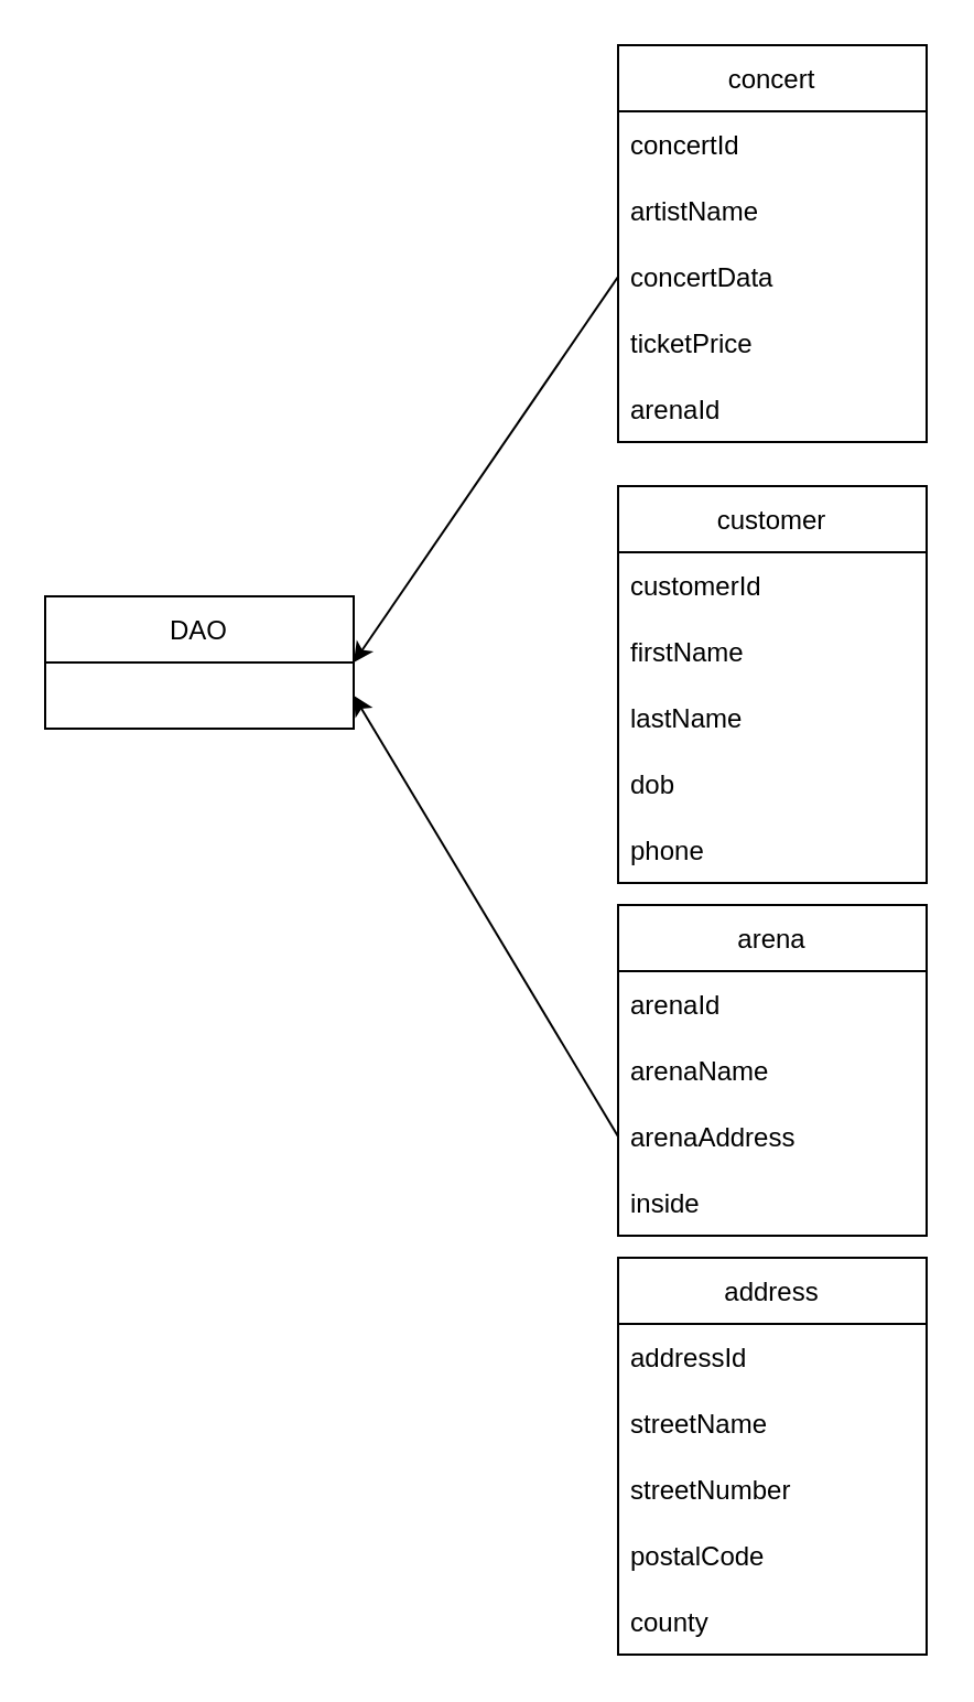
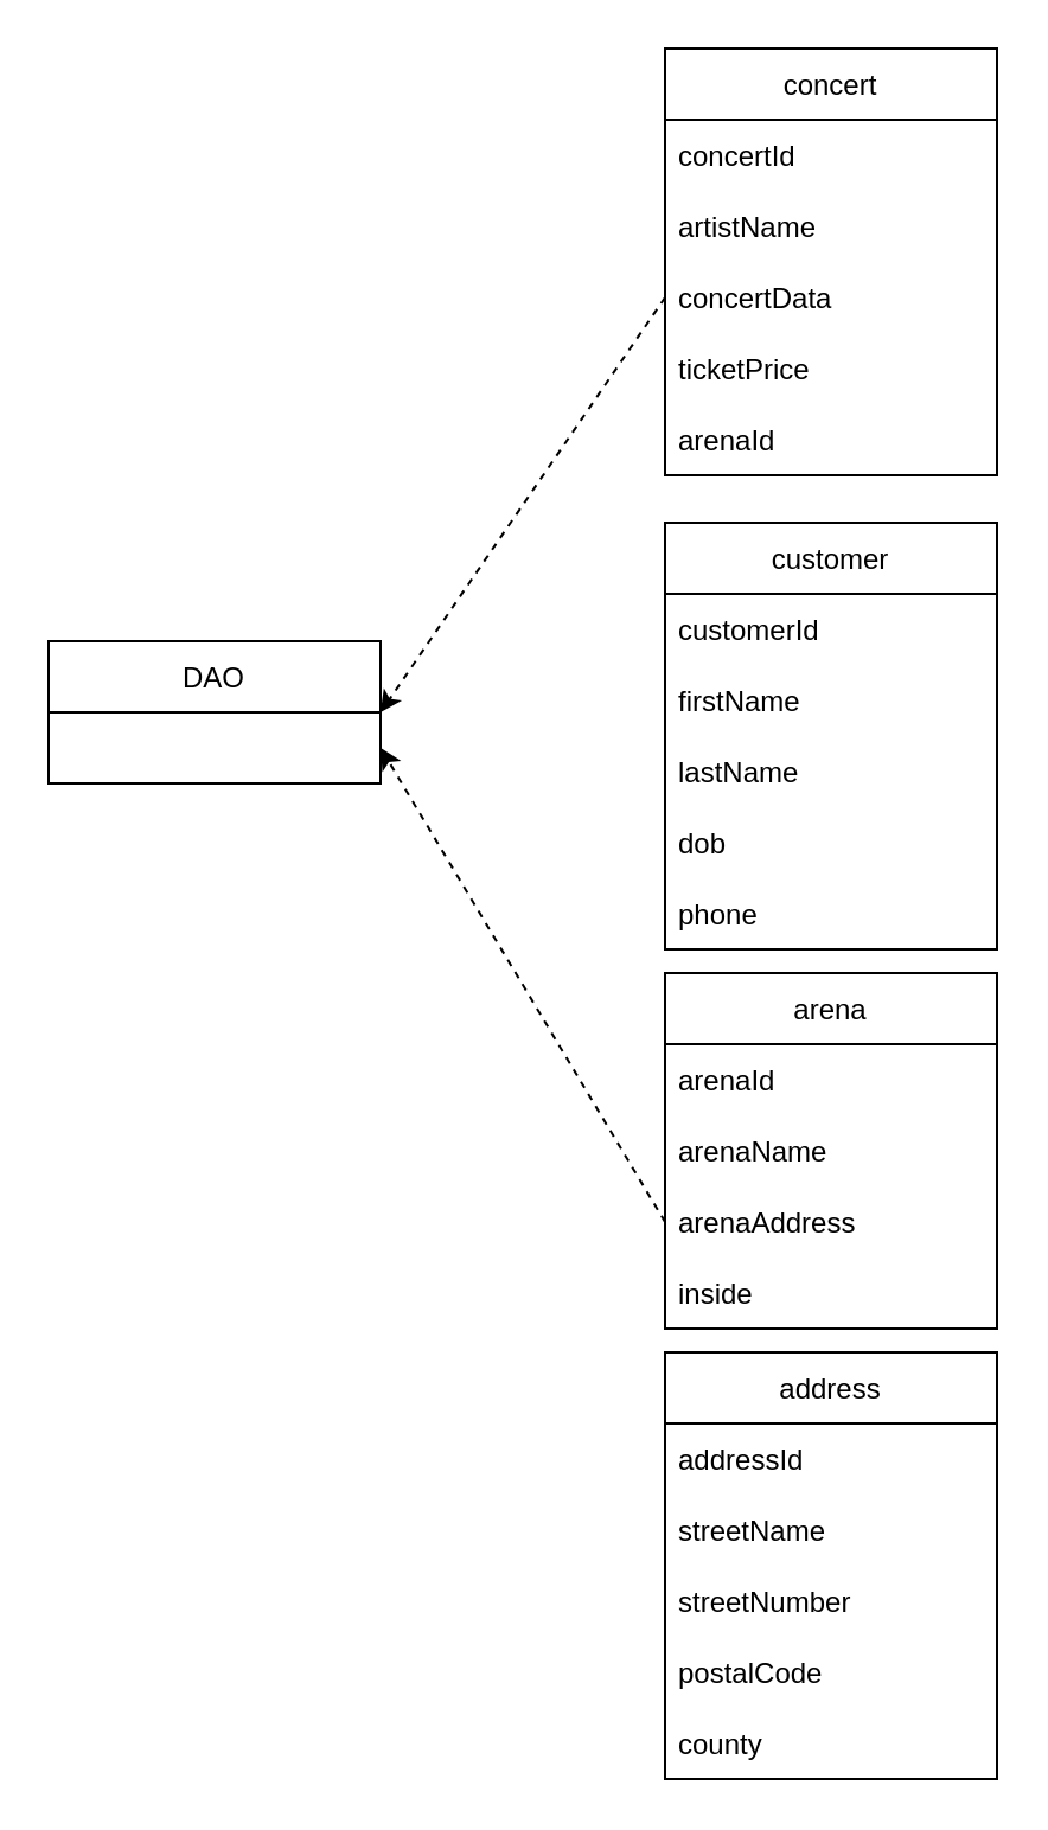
  <mxCell id="0" />
  <mxCell id="1" parent="0" />
  <mxCell id="2" value="customer" style="swimlane;fontStyle=0;childLayout=stackLayout;horizontal=1;startSize=30;horizontalStack=0;resizeParent=1;resizeParentMax=0;resizeLast=0;collapsible=1;marginBottom=0;" vertex="1" parent="1"><mxGeometry x="280" y="220" width="140" height="180" as="geometry" /></mxCell>
  <mxCell id="3" value="customerId" style="text;strokeColor=none;fillColor=none;align=left;verticalAlign=middle;spacingLeft=4;spacingRight=4;overflow=hidden;points=[[0,0.5],[1,0.5]];portConstraint=eastwest;rotatable=0;" vertex="1" parent="2"><mxGeometry y="30" width="140" height="30" as="geometry" /></mxCell>
  <mxCell id="4" value="firstName  " style="text;strokeColor=none;fillColor=none;align=left;verticalAlign=middle;spacingLeft=4;spacingRight=4;overflow=hidden;points=[[0,0.5],[1,0.5]];portConstraint=eastwest;rotatable=0;" vertex="1" parent="2"><mxGeometry y="60" width="140" height="30" as="geometry" /></mxCell>
  <mxCell id="5" value="lastName" style="text;strokeColor=none;fillColor=none;align=left;verticalAlign=middle;spacingLeft=4;spacingRight=4;overflow=hidden;points=[[0,0.5],[1,0.5]];portConstraint=eastwest;rotatable=0;" vertex="1" parent="2"><mxGeometry y="90" width="140" height="30" as="geometry" /></mxCell>
  <mxCell id="6" value="dob" style="text;strokeColor=none;fillColor=none;align=left;verticalAlign=middle;spacingLeft=4;spacingRight=4;overflow=hidden;points=[[0,0.5],[1,0.5]];portConstraint=eastwest;rotatable=0;" vertex="1" parent="2"><mxGeometry y="120" width="140" height="30" as="geometry" /></mxCell>
  <mxCell id="7" value="phone" style="text;strokeColor=none;fillColor=none;align=left;verticalAlign=middle;spacingLeft=4;spacingRight=4;overflow=hidden;points=[[0,0.5],[1,0.5]];portConstraint=eastwest;rotatable=0;" vertex="1" parent="2"><mxGeometry y="150" width="140" height="30" as="geometry" /></mxCell>
  <mxCell id="8" value="concert" style="swimlane;fontStyle=0;childLayout=stackLayout;horizontal=1;startSize=30;horizontalStack=0;resizeParent=1;resizeParentMax=0;resizeLast=0;collapsible=1;marginBottom=0;" vertex="1" parent="1"><mxGeometry x="280" y="20" width="140" height="180" as="geometry" /></mxCell>
  <mxCell id="9" value="concertId" style="text;strokeColor=none;fillColor=none;align=left;verticalAlign=middle;spacingLeft=4;spacingRight=4;overflow=hidden;points=[[0,0.5],[1,0.5]];portConstraint=eastwest;rotatable=0;" vertex="1" parent="8"><mxGeometry y="30" width="140" height="30" as="geometry" /></mxCell>
  <mxCell id="10" value="artistName" style="text;strokeColor=none;fillColor=none;align=left;verticalAlign=middle;spacingLeft=4;spacingRight=4;overflow=hidden;points=[[0,0.5],[1,0.5]];portConstraint=eastwest;rotatable=0;" vertex="1" parent="8"><mxGeometry y="60" width="140" height="30" as="geometry" /></mxCell>
  <mxCell id="11" value="concertData" style="text;strokeColor=none;fillColor=none;align=left;verticalAlign=middle;spacingLeft=4;spacingRight=4;overflow=hidden;points=[[0,0.5],[1,0.5]];portConstraint=eastwest;rotatable=0;" vertex="1" parent="8"><mxGeometry y="90" width="140" height="30" as="geometry" /></mxCell>
  <mxCell id="12" value="ticketPrice" style="text;strokeColor=none;fillColor=none;align=left;verticalAlign=middle;spacingLeft=4;spacingRight=4;overflow=hidden;points=[[0,0.5],[1,0.5]];portConstraint=eastwest;rotatable=0;" vertex="1" parent="8"><mxGeometry y="120" width="140" height="30" as="geometry" /></mxCell>
  <mxCell id="13" value="arenaId" style="text;strokeColor=none;fillColor=none;align=left;verticalAlign=middle;spacingLeft=4;spacingRight=4;overflow=hidden;points=[[0,0.5],[1,0.5]];portConstraint=eastwest;rotatable=0;" vertex="1" parent="8"><mxGeometry y="150" width="140" height="30" as="geometry" /></mxCell>
  <mxCell id="14" value="arena" style="swimlane;fontStyle=0;childLayout=stackLayout;horizontal=1;startSize=30;horizontalStack=0;resizeParent=1;resizeParentMax=0;resizeLast=0;collapsible=1;marginBottom=0;" vertex="1" parent="1"><mxGeometry x="280" y="410" width="140" height="150" as="geometry" /></mxCell>
  <mxCell id="15" value="arenaId" style="text;strokeColor=none;fillColor=none;align=left;verticalAlign=middle;spacingLeft=4;spacingRight=4;overflow=hidden;points=[[0,0.5],[1,0.5]];portConstraint=eastwest;rotatable=0;" vertex="1" parent="14"><mxGeometry y="30" width="140" height="30" as="geometry" /></mxCell>
  <mxCell id="16" value="arenaName" style="text;strokeColor=none;fillColor=none;align=left;verticalAlign=middle;spacingLeft=4;spacingRight=4;overflow=hidden;points=[[0,0.5],[1,0.5]];portConstraint=eastwest;rotatable=0;" vertex="1" parent="14"><mxGeometry y="60" width="140" height="30" as="geometry" /></mxCell>
  <mxCell id="17" value="arenaAddress" style="text;strokeColor=none;fillColor=none;align=left;verticalAlign=middle;spacingLeft=4;spacingRight=4;overflow=hidden;points=[[0,0.5],[1,0.5]];portConstraint=eastwest;rotatable=0;" vertex="1" parent="14"><mxGeometry y="90" width="140" height="30" as="geometry" /></mxCell>
  <mxCell id="18" value="inside" style="text;strokeColor=none;fillColor=none;align=left;verticalAlign=middle;spacingLeft=4;spacingRight=4;overflow=hidden;points=[[0,0.5],[1,0.5]];portConstraint=eastwest;rotatable=0;" vertex="1" parent="14"><mxGeometry y="120" width="140" height="30" as="geometry" /></mxCell>
  <mxCell id="19" value="address" style="swimlane;fontStyle=0;childLayout=stackLayout;horizontal=1;startSize=30;horizontalStack=0;resizeParent=1;resizeParentMax=0;resizeLast=0;collapsible=1;marginBottom=0;" vertex="1" parent="1"><mxGeometry x="280" y="570" width="140" height="180" as="geometry" /></mxCell>
  <mxCell id="20" value="addressId" style="text;strokeColor=none;fillColor=none;align=left;verticalAlign=middle;spacingLeft=4;spacingRight=4;overflow=hidden;points=[[0,0.5],[1,0.5]];portConstraint=eastwest;rotatable=0;" vertex="1" parent="19"><mxGeometry y="30" width="140" height="30" as="geometry" /></mxCell>
  <mxCell id="21" value="streetName" style="text;strokeColor=none;fillColor=none;align=left;verticalAlign=middle;spacingLeft=4;spacingRight=4;overflow=hidden;points=[[0,0.5],[1,0.5]];portConstraint=eastwest;rotatable=0;" vertex="1" parent="19"><mxGeometry y="60" width="140" height="30" as="geometry" /></mxCell>
  <mxCell id="22" value="streetNumber" style="text;strokeColor=none;fillColor=none;align=left;verticalAlign=middle;spacingLeft=4;spacingRight=4;overflow=hidden;points=[[0,0.5],[1,0.5]];portConstraint=eastwest;rotatable=0;" vertex="1" parent="19"><mxGeometry y="90" width="140" height="30" as="geometry" /></mxCell>
  <mxCell id="23" value="postalCode" style="text;strokeColor=none;fillColor=none;align=left;verticalAlign=middle;spacingLeft=4;spacingRight=4;overflow=hidden;points=[[0,0.5],[1,0.5]];portConstraint=eastwest;rotatable=0;" vertex="1" parent="19"><mxGeometry y="120" width="140" height="30" as="geometry" /></mxCell>
  <mxCell id="24" value="county" style="text;strokeColor=none;fillColor=none;align=left;verticalAlign=middle;spacingLeft=4;spacingRight=4;overflow=hidden;points=[[0,0.5],[1,0.5]];portConstraint=eastwest;rotatable=0;" vertex="1" parent="19"><mxGeometry y="150" width="140" height="30" as="geometry" /></mxCell>
  <mxCell id="25" value="DAO" style="swimlane;fontStyle=0;childLayout=stackLayout;horizontal=1;startSize=30;horizontalStack=0;resizeParent=1;resizeParentMax=0;resizeLast=0;collapsible=1;marginBottom=0;" vertex="1" parent="1"><mxGeometry x="20" y="270" width="140" height="60" as="geometry" /></mxCell>
- <mxCell id="26" value="" style="endArrow=classic;html=1;rounded=0;exitX=0;exitY=0.5;exitDx=0;exitDy=0;entryX=1;entryY=0.5;entryDx=0;entryDy=0;" edge="1" parent="1" source="11" target="25"><mxGeometry width="50" height="50" relative="1" as="geometry"><mxPoint x="300" y="390" as="sourcePoint" /><mxPoint x="350" y="340" as="targetPoint" /></mxGeometry></mxCell>
- <mxCell id="27" value="" style="endArrow=classic;html=1;rounded=0;exitX=0;exitY=0.5;exitDx=0;exitDy=0;entryX=1;entryY=0.75;entryDx=0;entryDy=0;" edge="1" parent="1" source="17" target="25"><mxGeometry width="50" height="50" relative="1" as="geometry"><mxPoint x="30" y="540" as="sourcePoint" /><mxPoint x="80" y="490" as="targetPoint" /></mxGeometry></mxCell>
+ <mxCell id="26" value="" style="endArrow=classic;html=1;rounded=0;exitX=0;exitY=0.5;exitDx=0;exitDy=0;entryX=1;entryY=0.5;entryDx=0;entryDy=0;dashed=1;" edge="1" parent="1" source="11" target="25"><mxGeometry width="50" height="50" relative="1" as="geometry"><mxPoint x="300" y="390" as="sourcePoint" /><mxPoint x="350" y="340" as="targetPoint" /></mxGeometry></mxCell>
+ <mxCell id="27" value="" style="endArrow=classic;html=1;rounded=0;exitX=0;exitY=0.5;exitDx=0;exitDy=0;entryX=1;entryY=0.75;entryDx=0;entryDy=0;dashed=1;" edge="1" parent="1" source="17" target="25"><mxGeometry width="50" height="50" relative="1" as="geometry"><mxPoint x="30" y="540" as="sourcePoint" /><mxPoint x="80" y="490" as="targetPoint" /></mxGeometry></mxCell>
